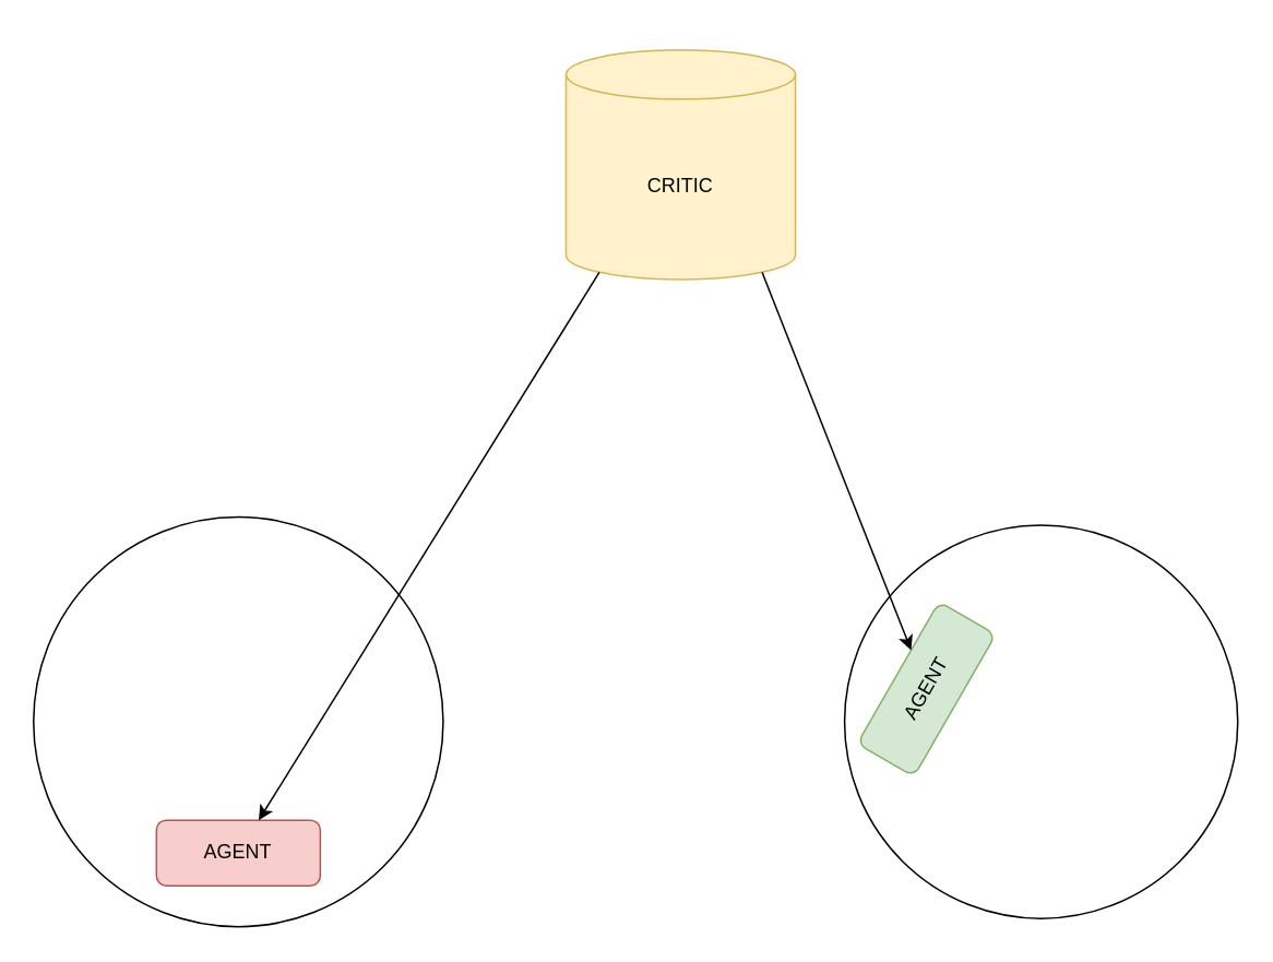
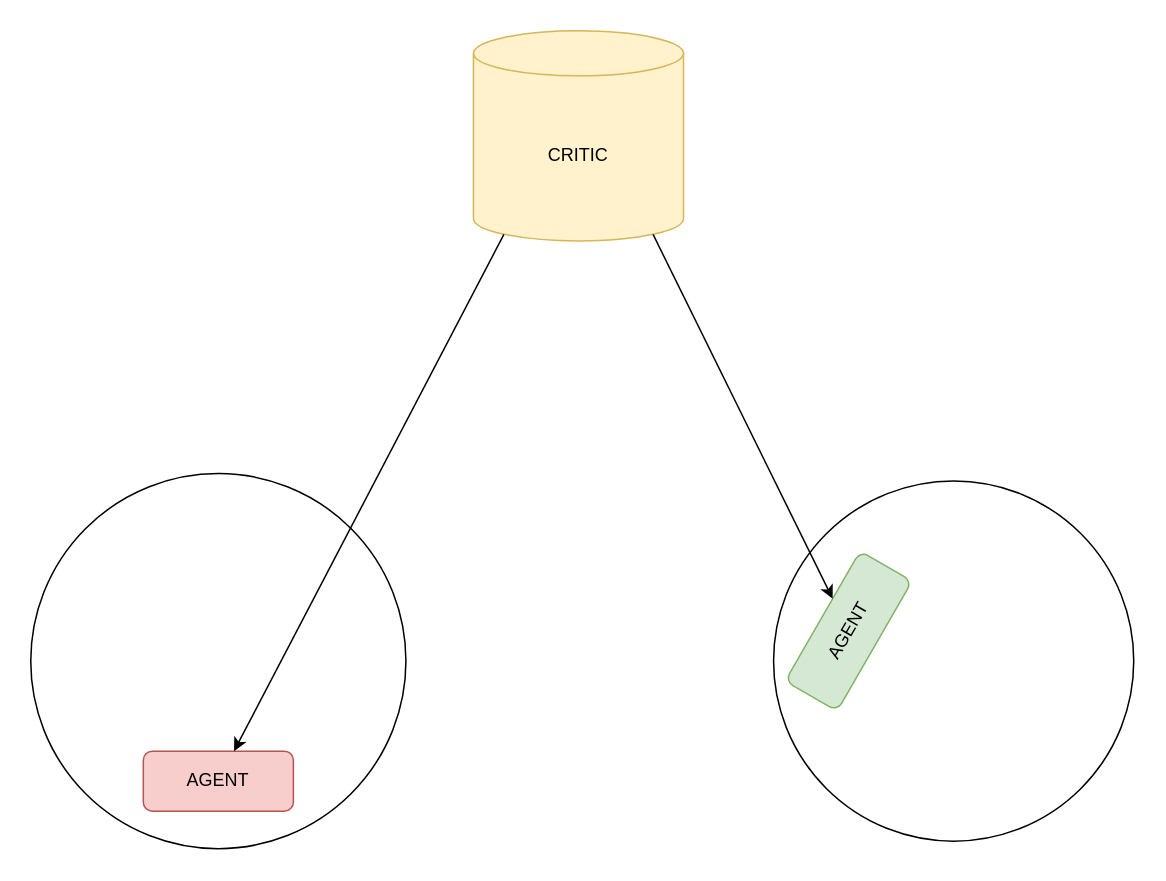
  <mxCell id="0" />
  <mxCell id="1" parent="0" />
- <mxCell id="2" value="CRITIC" style="shape=cylinder3;whiteSpace=wrap;html=1;boundedLbl=1;backgroundOutline=1;size=15;fillColor=#fff2cc;strokeColor=#d6b656;" vertex="1" parent="1"><mxGeometry x="345" y="30" width="140" height="140" as="geometry" /></mxCell>
+ <mxCell id="2" value="CRITIC" style="shape=cylinder3;whiteSpace=wrap;html=1;boundedLbl=1;backgroundOutline=1;size=15;fillColor=#fff2cc;strokeColor=#d6b656;" vertex="1" parent="1"><mxGeometry x="315" y="20" width="140" height="140" as="geometry" /></mxCell>
  <mxCell id="3" value="" style="ellipse;whiteSpace=wrap;html=1;aspect=fixed;" vertex="1" parent="1"><mxGeometry x="20" y="315" width="250" height="250" as="geometry" /></mxCell>
  <mxCell id="4" value="" style="ellipse;whiteSpace=wrap;html=1;aspect=fixed;" vertex="1" parent="1"><mxGeometry x="515" y="320" width="240" height="240" as="geometry" /></mxCell>
  <mxCell id="5" value="AGENT" style="rounded=1;whiteSpace=wrap;html=1;fillColor=#f8cecc;strokeColor=#b85450;" vertex="1" parent="1"><mxGeometry x="95" y="500" width="100" height="40" as="geometry" /></mxCell>
  <mxCell id="6" value="AGENT" style="rounded=1;whiteSpace=wrap;html=1;fillColor=#d5e8d4;strokeColor=#82b366;rotation=-60;" vertex="1" parent="1"><mxGeometry x="515" y="400" width="100" height="40" as="geometry" /></mxCell>
  <mxCell id="7" value="" style="endArrow=classic;html=1;exitX=0.855;exitY=1;exitDx=0;exitDy=-4.35;exitPerimeter=0;" edge="1" parent="1" source="2" target="6"><mxGeometry width="50" height="50" relative="1" as="geometry"><mxPoint x="360" y="160" as="sourcePoint" /><mxPoint x="410" y="110" as="targetPoint" /></mxGeometry></mxCell>
  <mxCell id="8" value="" style="endArrow=classic;html=1;exitX=0.145;exitY=1;exitDx=0;exitDy=-4.35;exitPerimeter=0;" edge="1" parent="1" source="2" target="5"><mxGeometry width="50" height="50" relative="1" as="geometry"><mxPoint x="370" y="170" as="sourcePoint" /><mxPoint x="561.668" y="413.091" as="targetPoint" /></mxGeometry></mxCell>
